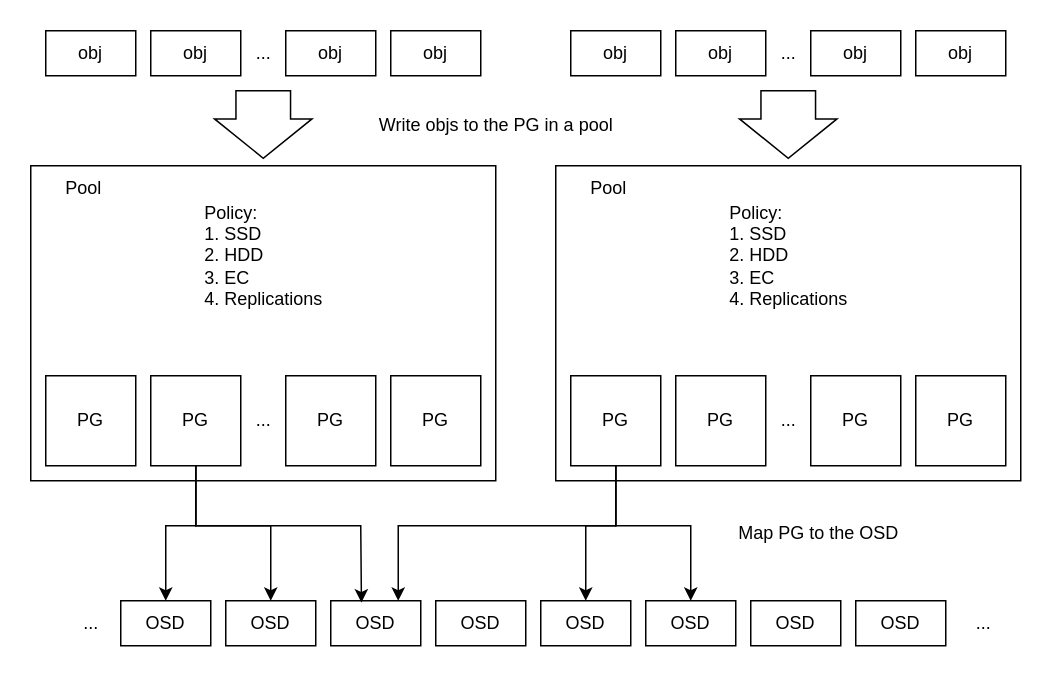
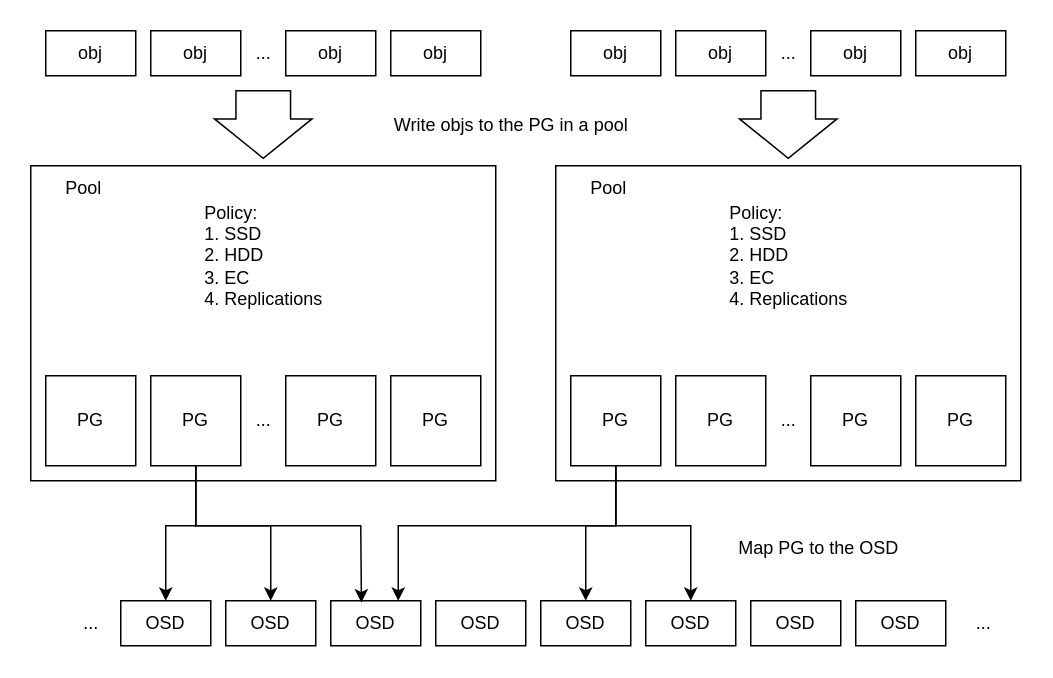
  <mxCell id="0" />
  <mxCell id="1" parent="0" />
  <mxCell id="2" value="obj" style="rounded=0;whiteSpace=wrap;html=1;" vertex="1" parent="1"><mxGeometry x="260" y="20" width="60" height="30" as="geometry" /></mxCell>
  <mxCell id="3" value="obj" style="rounded=0;whiteSpace=wrap;html=1;" vertex="1" parent="1"><mxGeometry x="100" y="20" width="60" height="30" as="geometry" /></mxCell>
  <mxCell id="4" value="obj" style="rounded=0;whiteSpace=wrap;html=1;" vertex="1" parent="1"><mxGeometry x="30" y="20" width="60" height="30" as="geometry" /></mxCell>
  <mxCell id="5" value="obj" style="rounded=0;whiteSpace=wrap;html=1;" vertex="1" parent="1"><mxGeometry x="190" y="20" width="60" height="30" as="geometry" /></mxCell>
  <mxCell id="6" value="..." style="text;html=1;align=center;verticalAlign=middle;resizable=0;points=[];autosize=1;strokeColor=none;fillColor=none;" vertex="1" parent="1"><mxGeometry x="160" y="20" width="30" height="30" as="geometry" /></mxCell>
  <mxCell id="7" value="" style="rounded=0;whiteSpace=wrap;html=1;" vertex="1" parent="1"><mxGeometry x="20" y="110" width="310" height="210" as="geometry" /></mxCell>
  <mxCell id="8" value="Pool" style="text;html=1;align=center;verticalAlign=middle;resizable=0;points=[];autosize=1;strokeColor=none;fillColor=none;" vertex="1" parent="1"><mxGeometry x="30" y="110" width="50" height="30" as="geometry" /></mxCell>
  <mxCell id="9" value="&lt;div style=&quot;text-align: left;&quot;&gt;&lt;span style=&quot;background-color: initial;&quot;&gt;Policy:&lt;/span&gt;&lt;/div&gt;&lt;div style=&quot;text-align: left;&quot;&gt;&lt;span style=&quot;background-color: initial;&quot;&gt;1. SSD&lt;/span&gt;&lt;/div&gt;&lt;div style=&quot;text-align: left;&quot;&gt;&lt;span style=&quot;background-color: initial;&quot;&gt;2. HDD&lt;/span&gt;&lt;/div&gt;&lt;div style=&quot;text-align: left;&quot;&gt;&lt;span style=&quot;background-color: initial;&quot;&gt;3. EC&lt;/span&gt;&lt;/div&gt;&lt;div style=&quot;text-align: left;&quot;&gt;&lt;span style=&quot;background-color: initial;&quot;&gt;4. Replications&lt;/span&gt;&lt;/div&gt;" style="text;html=1;align=center;verticalAlign=middle;resizable=0;points=[];autosize=1;strokeColor=none;fillColor=none;" vertex="1" parent="1"><mxGeometry x="125" y="125" width="100" height="90" as="geometry" /></mxCell>
  <mxCell id="10" value="" style="shape=singleArrow;direction=south;whiteSpace=wrap;html=1;arrowWidth=0.56;arrowSize=0.583;" vertex="1" parent="1"><mxGeometry x="142.5" y="60" width="65" height="45" as="geometry" /></mxCell>
- <mxCell id="11" value="Write objs to the PG in a pool" style="text;html=1;align=center;verticalAlign=middle;resizable=0;points=[];autosize=1;strokeColor=none;fillColor=none;" vertex="1" parent="1"><mxGeometry x="240" y="67.5" width="180" height="30" as="geometry" /></mxCell>
+ <mxCell id="11" value="Write objs to the PG in a pool" style="text;html=1;align=center;verticalAlign=middle;resizable=0;points=[];autosize=1;strokeColor=none;fillColor=none;" vertex="1" parent="1"><mxGeometry x="250" y="67.5" width="180" height="30" as="geometry" /></mxCell>
  <mxCell id="12" value="PG" style="rounded=0;whiteSpace=wrap;html=1;" vertex="1" parent="1"><mxGeometry x="30" y="250" width="60" height="60" as="geometry" /></mxCell>
  <mxCell id="13" value="PG" style="rounded=0;whiteSpace=wrap;html=1;" vertex="1" parent="1"><mxGeometry x="100" y="250" width="60" height="60" as="geometry" /></mxCell>
  <mxCell id="14" value="PG" style="rounded=0;whiteSpace=wrap;html=1;" vertex="1" parent="1"><mxGeometry x="190" y="250" width="60" height="60" as="geometry" /></mxCell>
  <mxCell id="15" value="PG" style="rounded=0;whiteSpace=wrap;html=1;" vertex="1" parent="1"><mxGeometry x="260" y="250" width="60" height="60" as="geometry" /></mxCell>
  <mxCell id="16" value="..." style="text;html=1;align=center;verticalAlign=middle;resizable=0;points=[];autosize=1;strokeColor=none;fillColor=none;" vertex="1" parent="1"><mxGeometry x="160" y="265" width="30" height="30" as="geometry" /></mxCell>
  <mxCell id="17" value="obj" style="rounded=0;whiteSpace=wrap;html=1;" vertex="1" parent="1"><mxGeometry x="610" y="20" width="60" height="30" as="geometry" /></mxCell>
  <mxCell id="18" value="obj" style="rounded=0;whiteSpace=wrap;html=1;" vertex="1" parent="1"><mxGeometry x="450" y="20" width="60" height="30" as="geometry" /></mxCell>
  <mxCell id="19" value="obj" style="rounded=0;whiteSpace=wrap;html=1;" vertex="1" parent="1"><mxGeometry x="380" y="20" width="60" height="30" as="geometry" /></mxCell>
  <mxCell id="20" value="obj" style="rounded=0;whiteSpace=wrap;html=1;" vertex="1" parent="1"><mxGeometry x="540" y="20" width="60" height="30" as="geometry" /></mxCell>
  <mxCell id="21" value="..." style="text;html=1;align=center;verticalAlign=middle;resizable=0;points=[];autosize=1;strokeColor=none;fillColor=none;" vertex="1" parent="1"><mxGeometry x="510" y="20" width="30" height="30" as="geometry" /></mxCell>
  <mxCell id="22" value="" style="rounded=0;whiteSpace=wrap;html=1;" vertex="1" parent="1"><mxGeometry x="370" y="110" width="310" height="210" as="geometry" /></mxCell>
  <mxCell id="23" value="Pool" style="text;html=1;align=center;verticalAlign=middle;resizable=0;points=[];autosize=1;strokeColor=none;fillColor=none;" vertex="1" parent="1"><mxGeometry x="380" y="110" width="50" height="30" as="geometry" /></mxCell>
  <mxCell id="24" value="&lt;div style=&quot;text-align: left;&quot;&gt;&lt;span style=&quot;background-color: initial;&quot;&gt;Policy:&lt;/span&gt;&lt;/div&gt;&lt;div style=&quot;text-align: left;&quot;&gt;&lt;span style=&quot;background-color: initial;&quot;&gt;1. SSD&lt;/span&gt;&lt;/div&gt;&lt;div style=&quot;text-align: left;&quot;&gt;&lt;span style=&quot;background-color: initial;&quot;&gt;2. HDD&lt;/span&gt;&lt;/div&gt;&lt;div style=&quot;text-align: left;&quot;&gt;&lt;span style=&quot;background-color: initial;&quot;&gt;3. EC&lt;/span&gt;&lt;/div&gt;&lt;div style=&quot;text-align: left;&quot;&gt;&lt;span style=&quot;background-color: initial;&quot;&gt;4. Replications&lt;/span&gt;&lt;/div&gt;" style="text;html=1;align=center;verticalAlign=middle;resizable=0;points=[];autosize=1;strokeColor=none;fillColor=none;" vertex="1" parent="1"><mxGeometry x="475" y="125" width="100" height="90" as="geometry" /></mxCell>
  <mxCell id="25" value="" style="shape=singleArrow;direction=south;whiteSpace=wrap;html=1;arrowWidth=0.56;arrowSize=0.583;" vertex="1" parent="1"><mxGeometry x="492.5" y="60" width="65" height="45" as="geometry" /></mxCell>
  <mxCell id="26" value="PG" style="rounded=0;whiteSpace=wrap;html=1;" vertex="1" parent="1"><mxGeometry x="380" y="250" width="60" height="60" as="geometry" /></mxCell>
  <mxCell id="27" value="PG" style="rounded=0;whiteSpace=wrap;html=1;" vertex="1" parent="1"><mxGeometry x="450" y="250" width="60" height="60" as="geometry" /></mxCell>
  <mxCell id="28" value="PG" style="rounded=0;whiteSpace=wrap;html=1;" vertex="1" parent="1"><mxGeometry x="540" y="250" width="60" height="60" as="geometry" /></mxCell>
  <mxCell id="29" value="PG" style="rounded=0;whiteSpace=wrap;html=1;" vertex="1" parent="1"><mxGeometry x="610" y="250" width="60" height="60" as="geometry" /></mxCell>
  <mxCell id="30" value="..." style="text;html=1;align=center;verticalAlign=middle;resizable=0;points=[];autosize=1;strokeColor=none;fillColor=none;" vertex="1" parent="1"><mxGeometry x="510" y="265" width="30" height="30" as="geometry" /></mxCell>
  <mxCell id="31" value="OSD" style="rounded=0;whiteSpace=wrap;html=1;" vertex="1" parent="1"><mxGeometry x="80" y="400" width="60" height="30" as="geometry" /></mxCell>
  <mxCell id="32" value="OSD" style="rounded=0;whiteSpace=wrap;html=1;" vertex="1" parent="1"><mxGeometry x="150" y="400" width="60" height="30" as="geometry" /></mxCell>
  <mxCell id="33" value="OSD" style="rounded=0;whiteSpace=wrap;html=1;" vertex="1" parent="1"><mxGeometry x="220" y="400" width="60" height="30" as="geometry" /></mxCell>
  <mxCell id="34" value="OSD" style="rounded=0;whiteSpace=wrap;html=1;" vertex="1" parent="1"><mxGeometry x="290" y="400" width="60" height="30" as="geometry" /></mxCell>
  <mxCell id="35" value="OSD" style="rounded=0;whiteSpace=wrap;html=1;" vertex="1" parent="1"><mxGeometry x="360" y="400" width="60" height="30" as="geometry" /></mxCell>
  <mxCell id="36" value="OSD" style="rounded=0;whiteSpace=wrap;html=1;" vertex="1" parent="1"><mxGeometry x="430" y="400" width="60" height="30" as="geometry" /></mxCell>
  <mxCell id="37" value="OSD" style="rounded=0;whiteSpace=wrap;html=1;" vertex="1" parent="1"><mxGeometry x="500" y="400" width="60" height="30" as="geometry" /></mxCell>
  <mxCell id="38" value="OSD" style="rounded=0;whiteSpace=wrap;html=1;" vertex="1" parent="1"><mxGeometry x="570" y="400" width="60" height="30" as="geometry" /></mxCell>
  <mxCell id="39" value="..." style="text;html=1;align=center;verticalAlign=middle;resizable=0;points=[];autosize=1;strokeColor=none;fillColor=none;" vertex="1" parent="1"><mxGeometry x="45" y="400" width="30" height="30" as="geometry" /></mxCell>
  <mxCell id="40" value="..." style="text;html=1;align=center;verticalAlign=middle;resizable=0;points=[];autosize=1;strokeColor=none;fillColor=none;" vertex="1" parent="1"><mxGeometry x="640" y="400" width="30" height="30" as="geometry" /></mxCell>
  <mxCell id="41" value="" style="endArrow=classic;html=1;rounded=0;exitX=0.5;exitY=1;exitDx=0;exitDy=0;entryX=0.5;entryY=0;entryDx=0;entryDy=0;" edge="1" parent="1" source="13" target="31"><mxGeometry width="50" height="50" relative="1" as="geometry"><mxPoint x="300" y="300" as="sourcePoint" /><mxPoint x="350" y="250" as="targetPoint" /><Array as="points"><mxPoint x="130" y="350" /><mxPoint x="110" y="350" /></Array></mxGeometry></mxCell>
  <mxCell id="42" value="" style="endArrow=classic;html=1;rounded=0;exitX=0.5;exitY=1;exitDx=0;exitDy=0;entryX=0.5;entryY=0;entryDx=0;entryDy=0;" edge="1" parent="1" target="32"><mxGeometry width="50" height="50" relative="1" as="geometry"><mxPoint x="130" y="310" as="sourcePoint" /><mxPoint x="110" y="400" as="targetPoint" /><Array as="points"><mxPoint x="130" y="350" /><mxPoint x="180" y="350" /></Array></mxGeometry></mxCell>
  <mxCell id="43" value="" style="endArrow=classic;html=1;rounded=0;exitX=0.5;exitY=1;exitDx=0;exitDy=0;entryX=0.341;entryY=0.041;entryDx=0;entryDy=0;entryPerimeter=0;" edge="1" parent="1" target="33"><mxGeometry width="50" height="50" relative="1" as="geometry"><mxPoint x="130" y="310" as="sourcePoint" /><mxPoint x="180" y="400" as="targetPoint" /><Array as="points"><mxPoint x="130" y="350" /><mxPoint x="240" y="350" /></Array></mxGeometry></mxCell>
  <mxCell id="44" value="" style="endArrow=classic;html=1;rounded=0;exitX=0.5;exitY=1;exitDx=0;exitDy=0;entryX=0.5;entryY=0;entryDx=0;entryDy=0;" edge="1" parent="1"><mxGeometry width="50" height="50" relative="1" as="geometry"><mxPoint x="410" y="310" as="sourcePoint" /><mxPoint x="390" y="400" as="targetPoint" /><Array as="points"><mxPoint x="410" y="350" /><mxPoint x="390" y="350" /></Array></mxGeometry></mxCell>
  <mxCell id="45" value="" style="endArrow=classic;html=1;rounded=0;exitX=0.5;exitY=1;exitDx=0;exitDy=0;entryX=0.5;entryY=0;entryDx=0;entryDy=0;" edge="1" parent="1"><mxGeometry width="50" height="50" relative="1" as="geometry"><mxPoint x="410" y="310" as="sourcePoint" /><mxPoint x="460" y="400" as="targetPoint" /><Array as="points"><mxPoint x="410" y="350" /><mxPoint x="460" y="350" /></Array></mxGeometry></mxCell>
  <mxCell id="46" value="" style="endArrow=classic;html=1;rounded=0;exitX=0.5;exitY=1;exitDx=0;exitDy=0;entryX=0.75;entryY=0;entryDx=0;entryDy=0;" edge="1" parent="1" target="33"><mxGeometry width="50" height="50" relative="1" as="geometry"><mxPoint x="410" y="310" as="sourcePoint" /><mxPoint x="530" y="400" as="targetPoint" /><Array as="points"><mxPoint x="410" y="350" /><mxPoint x="265" y="350" /></Array></mxGeometry></mxCell>
- <mxCell id="47" value="Map PG to the OSD" style="text;html=1;align=center;verticalAlign=middle;resizable=0;points=[];autosize=1;strokeColor=none;fillColor=none;" vertex="1" parent="1"><mxGeometry x="480" y="340" width="130" height="30" as="geometry" /></mxCell>
+ <mxCell id="47" value="Map PG to the OSD" style="text;html=1;align=center;verticalAlign=middle;resizable=0;points=[];autosize=1;strokeColor=none;fillColor=none;" vertex="1" parent="1"><mxGeometry x="480" y="350" width="130" height="30" as="geometry" /></mxCell>
